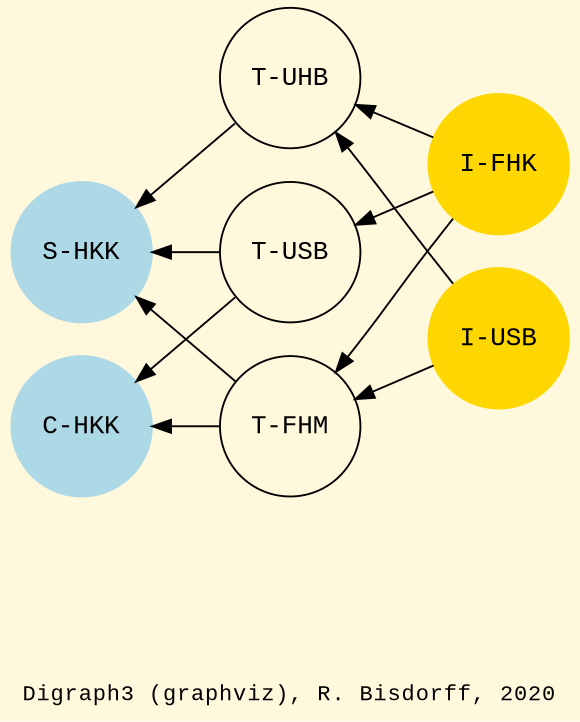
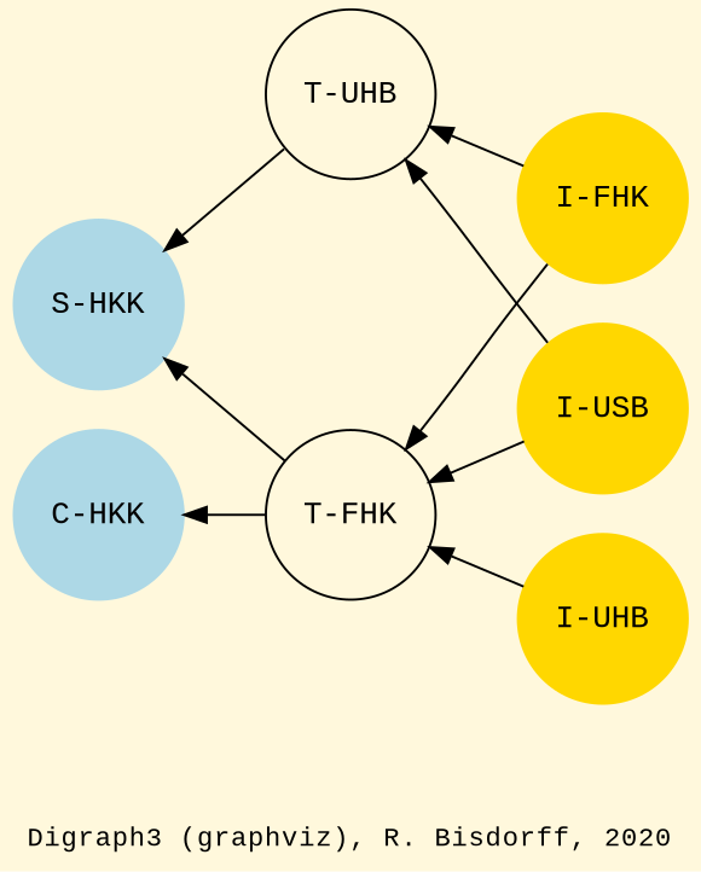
  digraph {
    bgcolor=cornsilk
    fontname="Liberation Mono"
    fontsize=12
    label="\nDigraph3 (graphviz), R. Bisdorff, 2020"
    rankdir=LR
    node [fontname="Liberation Mono" shape=circle style=filled]
    edge [color=black dir=forward fontname="Liberation Mono"]
    n1 [color=gold label="I-FHK"]
    n2 [color=gold label="I-USB"]
+   n3 [color=gold label="I-UHB"]
    n4 [color=lightblue label="S-HKK"]
    n5 [color=lightblue label="C-HKK"]
-   n6 [label="T-USB" style=""]
    n7 [label="T-UHB" style=""]
-   n8 [label="T-FHM" style=""]
+   n8 [label="T-FHK" style=""]
    subgraph sub_1 {
      rank=max
      n1
      n2
+     n3
    }
    subgraph sub_2 {
      rank=min
      n4
      n5
    }
-   n1 -> n6
    n1 -> n7
    n2 -> n7
-   n6 -> n4
-   n6 -> n5
    n7 -> n4
    n8 -> n1 [dir=back]
    n8 -> n2 [dir=back]
+   n8 -> n3 [dir=back]
    n8 -> n4
    n8 -> n5
  }
